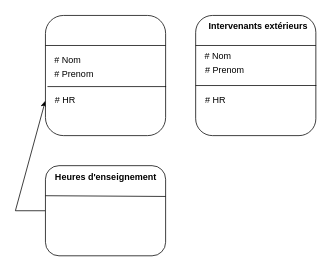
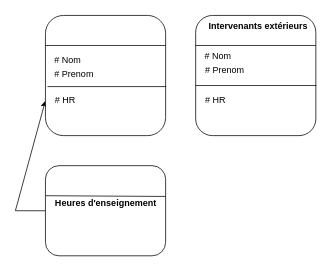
  <mxCell id="0" />
  <mxCell id="1" parent="0" />
  <mxCell id="2" value="" style="endArrow=classic;html=1;rounded=0;exitX=0;exitY=0.5;exitDx=0;exitDy=0;entryX=0;entryY=0.5;entryDx=0;entryDy=0;" edge="1" parent="1" source="4" target="14"><mxGeometry width="50" height="50" relative="1" as="geometry"><mxPoint x="240" y="310" as="sourcePoint" /><mxPoint x="270" y="260" as="targetPoint" /><Array as="points"><mxPoint x="20" y="280" /></Array></mxGeometry></mxCell>
  <mxCell id="3" value="" style="group" vertex="1" connectable="0" parent="1"><mxGeometry x="60" y="220" width="160" height="120" as="geometry" /></mxCell>
  <mxCell id="4" value="" style="rounded=1;whiteSpace=wrap;html=1;" vertex="1" parent="3"><mxGeometry width="160" height="120" as="geometry" /></mxCell>
  <mxCell id="5" value="" style="endArrow=none;html=1;rounded=0;" edge="1" parent="3"><mxGeometry width="50" height="50" relative="1" as="geometry"><mxPoint y="40" as="sourcePoint" /><mxPoint x="160" y="41" as="targetPoint" /></mxGeometry></mxCell>
- <mxCell id="6" value="Heures d'enseignement" style="text;html=1;align=center;verticalAlign=middle;resizable=0;points=[];autosize=1;strokeColor=none;fillColor=none;fontStyle=1" vertex="1" parent="3"><mxGeometry x="5" width="150" height="30" as="geometry" /></mxCell>
+ <mxCell id="6" value="Heures d'enseignement" style="text;html=1;align=center;verticalAlign=middle;resizable=0;points=[];autosize=1;strokeColor=none;fillColor=none;fontStyle=1" vertex="1" parent="3"><mxGeometry x="5" y="35" width="150" height="30" as="geometry" /></mxCell>
  <mxCell id="7" value="" style="rounded=1;whiteSpace=wrap;html=1;arcSize=14;container=0;" vertex="1" parent="1"><mxGeometry x="260" y="20" width="160" height="160" as="geometry" /></mxCell>
  <mxCell id="8" value="Intervenants extérieurs" style="text;html=1;align=center;verticalAlign=middle;whiteSpace=wrap;rounded=0;fontStyle=1;container=0;" vertex="1" parent="1"><mxGeometry x="271.25" y="20" width="145" height="30" as="geometry" /></mxCell>
  <mxCell id="9" value="# Nom" style="text;html=1;align=center;verticalAlign=middle;whiteSpace=wrap;rounded=0;container=0;" vertex="1" parent="1"><mxGeometry x="260" y="60" width="60" height="30" as="geometry" /></mxCell>
  <mxCell id="10" value="# HR&amp;nbsp;&amp;nbsp;" style="text;html=1;align=center;verticalAlign=middle;whiteSpace=wrap;rounded=0;container=0;" vertex="1" parent="1"><mxGeometry x="260" y="113.33" width="60" height="40" as="geometry" /></mxCell>
  <mxCell id="11" style="edgeStyle=orthogonalEdgeStyle;rounded=0;orthogonalLoop=1;jettySize=auto;html=1;exitX=0.5;exitY=1;exitDx=0;exitDy=0;" edge="1" parent="1" source="12"><mxGeometry relative="1" as="geometry"><mxPoint x="140" y="180" as="targetPoint" /></mxGeometry></mxCell>
  <mxCell id="12" value="" style="rounded=1;whiteSpace=wrap;html=1;container=0;" vertex="1" parent="1"><mxGeometry x="60" y="20" width="160" height="160" as="geometry" /></mxCell>
  <mxCell id="13" value="# Nom" style="text;html=1;align=center;verticalAlign=middle;whiteSpace=wrap;rounded=0;container=0;" vertex="1" parent="1"><mxGeometry x="60" y="60.003" width="60" height="40" as="geometry" /></mxCell>
  <mxCell id="14" value="# HR&amp;nbsp;&amp;nbsp;" style="text;html=1;align=center;verticalAlign=middle;whiteSpace=wrap;rounded=0;container=0;" vertex="1" parent="1"><mxGeometry x="60" y="113.327" width="60" height="40" as="geometry" /></mxCell>
  <mxCell id="15" value="" style="endArrow=none;html=1;rounded=0;exitX=0;exitY=0.25;exitDx=0;exitDy=0;entryX=1;entryY=0.25;entryDx=0;entryDy=0;" edge="1" parent="1" source="12" target="12"><mxGeometry width="50" height="50" relative="1" as="geometry"><mxPoint x="240" y="190" as="sourcePoint" /><mxPoint x="290" y="140" as="targetPoint" /></mxGeometry></mxCell>
  <mxCell id="16" value="" style="endArrow=none;html=1;rounded=0;entryX=1;entryY=0.25;entryDx=0;entryDy=0;" edge="1" parent="1" target="7"><mxGeometry width="50" height="50" relative="1" as="geometry"><mxPoint x="260" y="60" as="sourcePoint" /><mxPoint x="290" y="140" as="targetPoint" /></mxGeometry></mxCell>
  <mxCell id="17" value="# Prenom&amp;nbsp;" style="text;html=1;align=center;verticalAlign=middle;resizable=0;points=[];autosize=1;strokeColor=none;fillColor=none;" vertex="1" parent="1"><mxGeometry x="260" y="78.33" width="80" height="30" as="geometry" /></mxCell>
  <mxCell id="18" value="# Prenom&amp;nbsp;" style="text;html=1;align=center;verticalAlign=middle;whiteSpace=wrap;rounded=0;" vertex="1" parent="1"><mxGeometry x="70" y="83.33" width="60" height="30" as="geometry" /></mxCell>
  <mxCell id="19" value="" style="endArrow=none;html=1;rounded=0;exitX=0.017;exitY=0.592;exitDx=0;exitDy=0;exitPerimeter=0;entryX=1.004;entryY=0.592;entryDx=0;entryDy=0;entryPerimeter=0;" edge="1" parent="1" source="12" target="12"><mxGeometry width="50" height="50" relative="1" as="geometry"><mxPoint x="240" y="190" as="sourcePoint" /><mxPoint x="290" y="140" as="targetPoint" /></mxGeometry></mxCell>
  <mxCell id="20" value="" style="endArrow=none;html=1;rounded=0;exitX=1.004;exitY=0.583;exitDx=0;exitDy=0;exitPerimeter=0;entryX=0;entryY=0;entryDx=0;entryDy=0;" edge="1" parent="1" source="7" target="10"><mxGeometry width="50" height="50" relative="1" as="geometry"><mxPoint x="240" y="190" as="sourcePoint" /><mxPoint x="290" y="140" as="targetPoint" /></mxGeometry></mxCell>
